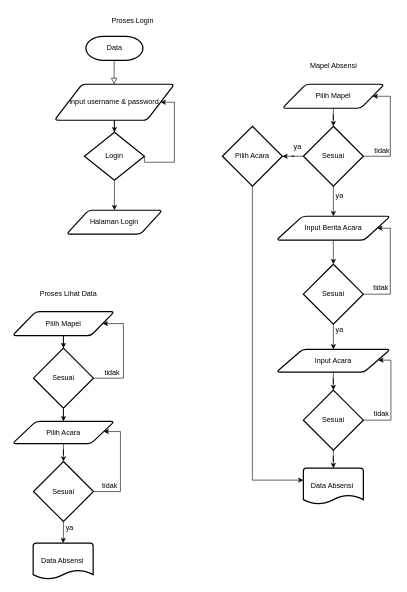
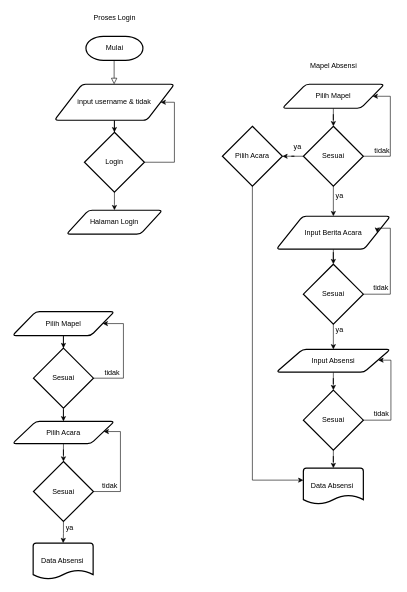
  <mxCell id="0" />
  <mxCell id="1" parent="0" />
  <mxCell id="2" value="" style="rounded=0;html=1;jettySize=auto;orthogonalLoop=1;fontSize=11;endArrow=block;endFill=0;endSize=8;strokeWidth=1;shadow=0;labelBackgroundColor=none;edgeStyle=orthogonalEdgeStyle;" parent="1" edge="1"><mxGeometry relative="1" as="geometry"><mxPoint x="189.5" y="90" as="sourcePoint" /><mxPoint x="189.5" y="140" as="targetPoint" /></mxGeometry></mxCell>
- <mxCell id="3" value="Data" style="strokeWidth=2;html=1;shape=mxgraph.flowchart.terminator;whiteSpace=wrap;" parent="1" vertex="1"><mxGeometry x="142.5" y="60" width="95" height="40" as="geometry" /></mxCell>
+ <mxCell id="3" value="Mulai" style="strokeWidth=2;html=1;shape=mxgraph.flowchart.terminator;whiteSpace=wrap;" parent="1" vertex="1"><mxGeometry x="142.5" y="60" width="95" height="40" as="geometry" /></mxCell>
  <mxCell id="4" style="edgeStyle=orthogonalEdgeStyle;rounded=0;orthogonalLoop=1;jettySize=auto;html=1;entryX=0.5;entryY=0;entryDx=0;entryDy=0;entryPerimeter=0;" parent="1" source="5" target="8" edge="1"><mxGeometry relative="1" as="geometry" /></mxCell>
- <mxCell id="5" value="input username &amp;amp; password" style="shape=parallelogram;html=1;strokeWidth=2;perimeter=parallelogramPerimeter;whiteSpace=wrap;rounded=1;arcSize=12;size=0.23;" parent="1" vertex="1"><mxGeometry x="90" y="140" width="200" height="60" as="geometry" /></mxCell>
+ <mxCell id="5" value="input username &amp;amp; tidak" style="shape=parallelogram;html=1;strokeWidth=2;perimeter=parallelogramPerimeter;whiteSpace=wrap;rounded=1;arcSize=12;size=0.23;" parent="1" vertex="1"><mxGeometry x="90" y="140" width="200" height="60" as="geometry" /></mxCell>
  <mxCell id="6" style="edgeStyle=orthogonalEdgeStyle;rounded=0;orthogonalLoop=1;jettySize=auto;html=1;entryX=0.5;entryY=0;entryDx=0;entryDy=0;" parent="1" source="8" edge="1"><mxGeometry relative="1" as="geometry"><mxPoint x="190" y="350" as="targetPoint" /></mxGeometry></mxCell>
  <mxCell id="7" style="edgeStyle=orthogonalEdgeStyle;rounded=0;orthogonalLoop=1;jettySize=auto;html=1;entryX=1;entryY=0.5;entryDx=0;entryDy=0;exitX=1;exitY=0.5;exitDx=0;exitDy=0;exitPerimeter=0;" parent="1" source="8" target="5" edge="1"><mxGeometry relative="1" as="geometry"><mxPoint x="290" y="270" as="targetPoint" /><mxPoint x="260" y="270" as="sourcePoint" /><Array as="points"><mxPoint x="290" y="270" /><mxPoint x="290" y="170" /></Array></mxGeometry></mxCell>
- <mxCell id="8" value="Login" style="strokeWidth=2;html=1;shape=mxgraph.flowchart.decision;whiteSpace=wrap;" parent="1" vertex="1"><mxGeometry x="140" y="220" width="100" height="80" as="geometry" /></mxCell>
+ <mxCell id="8" value="Login" style="strokeWidth=2;html=1;shape=mxgraph.flowchart.decision;whiteSpace=wrap;" parent="1" vertex="1"><mxGeometry x="140" y="220" width="100" height="100" as="geometry" /></mxCell>
  <mxCell id="9" value="Halaman Login" style="shape=parallelogram;html=1;strokeWidth=2;perimeter=parallelogramPerimeter;whiteSpace=wrap;rounded=1;arcSize=12;size=0.23;" parent="1" vertex="1"><mxGeometry x="110" y="350" width="160" height="40" as="geometry" /></mxCell>
  <mxCell id="10" style="edgeStyle=orthogonalEdgeStyle;rounded=0;orthogonalLoop=1;jettySize=auto;html=1;entryX=0.5;entryY=0;entryDx=0;entryDy=0;entryPerimeter=0;" edge="1" parent="1" source="11" target="15"><mxGeometry relative="1" as="geometry" /></mxCell>
  <mxCell id="11" value="Pilih Mapel" style="shape=parallelogram;html=1;strokeWidth=2;perimeter=parallelogramPerimeter;whiteSpace=wrap;rounded=1;arcSize=12;size=0.23;" vertex="1" parent="1"><mxGeometry x="470" y="140" width="170" height="40" as="geometry" /></mxCell>
  <mxCell id="12" style="edgeStyle=orthogonalEdgeStyle;rounded=0;orthogonalLoop=1;jettySize=auto;html=1;entryX=1;entryY=0.5;entryDx=0;entryDy=0;exitX=1;exitY=0.5;exitDx=0;exitDy=0;exitPerimeter=0;" edge="1" parent="1" source="15" target="11"><mxGeometry relative="1" as="geometry"><mxPoint x="675" y="150" as="targetPoint" /><Array as="points"><mxPoint x="650" y="260" /><mxPoint x="650" y="160" /></Array></mxGeometry></mxCell>
  <mxCell id="13" style="edgeStyle=orthogonalEdgeStyle;rounded=0;orthogonalLoop=1;jettySize=auto;html=1;entryX=0.5;entryY=0;entryDx=0;entryDy=0;" edge="1" parent="1" source="15" target="19"><mxGeometry relative="1" as="geometry" /></mxCell>
  <mxCell id="14" style="edgeStyle=orthogonalEdgeStyle;rounded=0;orthogonalLoop=1;jettySize=auto;html=1;entryX=1;entryY=0.5;entryDx=0;entryDy=0;entryPerimeter=0;" edge="1" parent="1" source="15" target="33"><mxGeometry relative="1" as="geometry" /></mxCell>
  <mxCell id="15" value="Sesuai" style="strokeWidth=2;html=1;shape=mxgraph.flowchart.decision;whiteSpace=wrap;" vertex="1" parent="1"><mxGeometry x="505" y="210" width="100" height="100" as="geometry" /></mxCell>
  <mxCell id="16" value="tidak" style="text;html=1;align=center;verticalAlign=middle;resizable=0;points=[];autosize=1;" vertex="1" parent="1"><mxGeometry x="616" y="241" width="40" height="20" as="geometry" /></mxCell>
  <mxCell id="17" value="ya" style="text;html=1;align=center;verticalAlign=middle;resizable=0;points=[];autosize=1;" vertex="1" parent="1"><mxGeometry x="550" y="316" width="30" height="20" as="geometry" /></mxCell>
  <mxCell id="18" style="edgeStyle=orthogonalEdgeStyle;rounded=0;orthogonalLoop=1;jettySize=auto;html=1;" edge="1" parent="1" source="19" target="22"><mxGeometry relative="1" as="geometry" /></mxCell>
- <mxCell id="19" value="Input Berita Acara" style="shape=parallelogram;html=1;strokeWidth=2;perimeter=parallelogramPerimeter;whiteSpace=wrap;rounded=1;arcSize=12;size=0.23;" vertex="1" parent="1"><mxGeometry x="460" y="360" width="190" height="40" as="geometry" /></mxCell>
+ <mxCell id="19" value="Input Berita Acara" style="shape=parallelogram;html=1;strokeWidth=2;perimeter=parallelogramPerimeter;whiteSpace=wrap;rounded=1;arcSize=12;size=0.23;" vertex="1" parent="1"><mxGeometry x="460" y="360" width="190" height="55" as="geometry" /></mxCell>
  <mxCell id="20" style="edgeStyle=orthogonalEdgeStyle;rounded=0;orthogonalLoop=1;jettySize=auto;html=1;entryX=1;entryY=0.5;entryDx=0;entryDy=0;" edge="1" parent="1" source="22" target="19"><mxGeometry relative="1" as="geometry"><mxPoint x="675" y="380" as="targetPoint" /><Array as="points"><mxPoint x="650" y="490" /><mxPoint x="650" y="380" /></Array></mxGeometry></mxCell>
  <mxCell id="21" style="edgeStyle=orthogonalEdgeStyle;rounded=0;orthogonalLoop=1;jettySize=auto;html=1;entryX=0.5;entryY=0;entryDx=0;entryDy=0;" edge="1" parent="1" source="22" target="25"><mxGeometry relative="1" as="geometry" /></mxCell>
  <mxCell id="22" value="Sesuai" style="strokeWidth=2;html=1;shape=mxgraph.flowchart.decision;whiteSpace=wrap;" vertex="1" parent="1"><mxGeometry x="505" y="440" width="100" height="100" as="geometry" /></mxCell>
  <mxCell id="23" value="tidak" style="text;html=1;align=center;verticalAlign=middle;resizable=0;points=[];autosize=1;" vertex="1" parent="1"><mxGeometry x="614" y="470" width="40" height="20" as="geometry" /></mxCell>
  <mxCell id="24" style="edgeStyle=orthogonalEdgeStyle;rounded=0;orthogonalLoop=1;jettySize=auto;html=1;entryX=0.5;entryY=0;entryDx=0;entryDy=0;entryPerimeter=0;" edge="1" parent="1" source="25" target="29"><mxGeometry relative="1" as="geometry" /></mxCell>
- <mxCell id="25" value="Input Acara" style="shape=parallelogram;html=1;strokeWidth=2;perimeter=parallelogramPerimeter;whiteSpace=wrap;rounded=1;arcSize=12;size=0.23;" vertex="1" parent="1"><mxGeometry x="460" y="582" width="190" height="38" as="geometry" /></mxCell>
+ <mxCell id="25" value="Input Absensi" style="shape=parallelogram;html=1;strokeWidth=2;perimeter=parallelogramPerimeter;whiteSpace=wrap;rounded=1;arcSize=12;size=0.23;" vertex="1" parent="1"><mxGeometry x="460" y="582" width="190" height="38" as="geometry" /></mxCell>
  <mxCell id="26" value="ya" style="text;html=1;align=center;verticalAlign=middle;resizable=0;points=[];autosize=1;" vertex="1" parent="1"><mxGeometry x="550" y="540" width="30" height="20" as="geometry" /></mxCell>
  <mxCell id="27" style="edgeStyle=orthogonalEdgeStyle;rounded=0;orthogonalLoop=1;jettySize=auto;html=1;" edge="1" parent="1"><mxGeometry relative="1" as="geometry"><mxPoint x="630" y="600" as="targetPoint" /><mxPoint x="601" y="700" as="sourcePoint" /><Array as="points"><mxPoint x="651" y="700" /><mxPoint x="651" y="600" /></Array></mxGeometry></mxCell>
  <mxCell id="28" style="edgeStyle=orthogonalEdgeStyle;rounded=0;orthogonalLoop=1;jettySize=auto;html=1;entryX=0.5;entryY=0;entryDx=0;entryDy=0;entryPerimeter=0;" edge="1" parent="1" source="29" target="31"><mxGeometry relative="1" as="geometry" /></mxCell>
  <mxCell id="29" value="Sesuai" style="strokeWidth=2;html=1;shape=mxgraph.flowchart.decision;whiteSpace=wrap;" vertex="1" parent="1"><mxGeometry x="505" y="650" width="100" height="100" as="geometry" /></mxCell>
  <mxCell id="30" value="tidak" style="text;html=1;align=center;verticalAlign=middle;resizable=0;points=[];autosize=1;" vertex="1" parent="1"><mxGeometry x="615" y="680" width="40" height="20" as="geometry" /></mxCell>
  <mxCell id="31" value="Data Absensi&amp;nbsp;" style="strokeWidth=2;html=1;shape=mxgraph.flowchart.document2;whiteSpace=wrap;size=0.25;" vertex="1" parent="1"><mxGeometry x="505" y="780" width="100" height="60" as="geometry" /></mxCell>
  <mxCell id="32" style="edgeStyle=orthogonalEdgeStyle;rounded=0;orthogonalLoop=1;jettySize=auto;html=1;exitX=0.5;exitY=1;exitDx=0;exitDy=0;exitPerimeter=0;" edge="1" parent="1" source="33"><mxGeometry relative="1" as="geometry"><mxPoint x="505" y="800" as="targetPoint" /><mxPoint x="405" y="310" as="sourcePoint" /><Array as="points"><mxPoint x="420" y="800" /></Array></mxGeometry></mxCell>
  <mxCell id="33" value="Pilih Acara" style="strokeWidth=2;html=1;shape=mxgraph.flowchart.decision;whiteSpace=wrap;" vertex="1" parent="1"><mxGeometry x="370" y="210" width="100" height="100" as="geometry" /></mxCell>
- <mxCell id="34" value="Proses Login" style="text;html=1;align=center;verticalAlign=middle;resizable=0;points=[];autosize=1;" vertex="1" parent="1"><mxGeometry x="175" y="25" width="90" height="20" as="geometry" /></mxCell>
+ <mxCell id="34" value="Proses Login" style="text;html=1;align=center;verticalAlign=middle;resizable=0;points=[];autosize=1;" vertex="1" parent="1"><mxGeometry x="145" y="20" width="90" height="20" as="geometry" /></mxCell>
  <mxCell id="35" value="Mapel Absensi" style="text;html=1;align=center;verticalAlign=middle;resizable=0;points=[];autosize=1;" vertex="1" parent="1"><mxGeometry x="505" y="100" width="100" height="20" as="geometry" /></mxCell>
  <mxCell id="36" value="ya" style="text;html=1;align=center;verticalAlign=middle;resizable=0;points=[];autosize=1;" vertex="1" parent="1"><mxGeometry x="480" y="235" width="30" height="20" as="geometry" /></mxCell>
  <mxCell id="37" style="edgeStyle=orthogonalEdgeStyle;rounded=0;orthogonalLoop=1;jettySize=auto;html=1;entryX=0.5;entryY=0;entryDx=0;entryDy=0;entryPerimeter=0;" edge="1" parent="1" source="38" target="41"><mxGeometry relative="1" as="geometry" /></mxCell>
  <mxCell id="38" value="Pilih Mapel" style="shape=parallelogram;html=1;strokeWidth=2;perimeter=parallelogramPerimeter;whiteSpace=wrap;rounded=1;arcSize=12;size=0.23;" vertex="1" parent="1"><mxGeometry x="20" y="519" width="170" height="40" as="geometry" /></mxCell>
  <mxCell id="39" style="edgeStyle=orthogonalEdgeStyle;rounded=0;orthogonalLoop=1;jettySize=auto;html=1;entryX=1;entryY=0.5;entryDx=0;entryDy=0;exitX=1;exitY=0.5;exitDx=0;exitDy=0;exitPerimeter=0;" edge="1" parent="1" source="41" target="38"><mxGeometry relative="1" as="geometry"><mxPoint x="225" y="529" as="targetPoint" /><Array as="points"><mxPoint x="205" y="630" /><mxPoint x="205" y="539" /></Array></mxGeometry></mxCell>
  <mxCell id="40" style="edgeStyle=orthogonalEdgeStyle;rounded=0;orthogonalLoop=1;jettySize=auto;html=1;entryX=0.5;entryY=0;entryDx=0;entryDy=0;" edge="1" parent="1" source="41" target="45"><mxGeometry relative="1" as="geometry" /></mxCell>
  <mxCell id="41" value="Sesuai" style="strokeWidth=2;html=1;shape=mxgraph.flowchart.decision;whiteSpace=wrap;" vertex="1" parent="1"><mxGeometry x="55" y="580" width="100" height="100" as="geometry" /></mxCell>
  <mxCell id="42" value="tidak" style="text;html=1;align=center;verticalAlign=middle;resizable=0;points=[];autosize=1;" vertex="1" parent="1"><mxGeometry x="166" y="611" width="40" height="20" as="geometry" /></mxCell>
  <mxCell id="43" value="ya" style="text;html=1;align=center;verticalAlign=middle;resizable=0;points=[];autosize=1;" vertex="1" parent="1"><mxGeometry x="100" y="869" width="30" height="20" as="geometry" /></mxCell>
  <mxCell id="44" style="edgeStyle=orthogonalEdgeStyle;rounded=0;orthogonalLoop=1;jettySize=auto;html=1;entryX=0.5;entryY=0;entryDx=0;entryDy=0;entryPerimeter=0;" edge="1" parent="1" source="45" target="49"><mxGeometry relative="1" as="geometry" /></mxCell>
  <mxCell id="45" value="Pilih Acara" style="shape=parallelogram;html=1;strokeWidth=2;perimeter=parallelogramPerimeter;whiteSpace=wrap;rounded=1;arcSize=12;size=0.23;" vertex="1" parent="1"><mxGeometry x="20" y="702" width="170" height="37" as="geometry" /></mxCell>
  <mxCell id="46" value="Data Absensi&amp;nbsp;" style="strokeWidth=2;html=1;shape=mxgraph.flowchart.document2;whiteSpace=wrap;size=0.25;" vertex="1" parent="1"><mxGeometry x="54.5" y="905" width="100" height="60" as="geometry" /></mxCell>
  <mxCell id="47" style="edgeStyle=orthogonalEdgeStyle;rounded=0;orthogonalLoop=1;jettySize=auto;html=1;entryX=0.5;entryY=0;entryDx=0;entryDy=0;entryPerimeter=0;" edge="1" parent="1" source="49" target="46"><mxGeometry relative="1" as="geometry" /></mxCell>
  <mxCell id="48" style="edgeStyle=orthogonalEdgeStyle;rounded=0;orthogonalLoop=1;jettySize=auto;html=1;" edge="1" parent="1" source="49" target="45"><mxGeometry relative="1" as="geometry"><mxPoint x="230" y="719" as="targetPoint" /><Array as="points"><mxPoint x="200" y="819" /><mxPoint x="200" y="719" /></Array></mxGeometry></mxCell>
  <mxCell id="49" value="Sesuai" style="strokeWidth=2;html=1;shape=mxgraph.flowchart.decision;whiteSpace=wrap;" vertex="1" parent="1"><mxGeometry x="55" y="769" width="100" height="100" as="geometry" /></mxCell>
  <mxCell id="50" value="tidak" style="text;html=1;align=center;verticalAlign=middle;resizable=0;points=[];autosize=1;" vertex="1" parent="1"><mxGeometry x="162" y="799" width="40" height="20" as="geometry" /></mxCell>
- <mxCell id="51" value="Proses Lihat Data" style="text;html=1;align=center;verticalAlign=middle;resizable=0;points=[];autosize=1;" vertex="1" parent="1"><mxGeometry x="58" y="480" width="110" height="20" as="geometry" /></mxCell>
